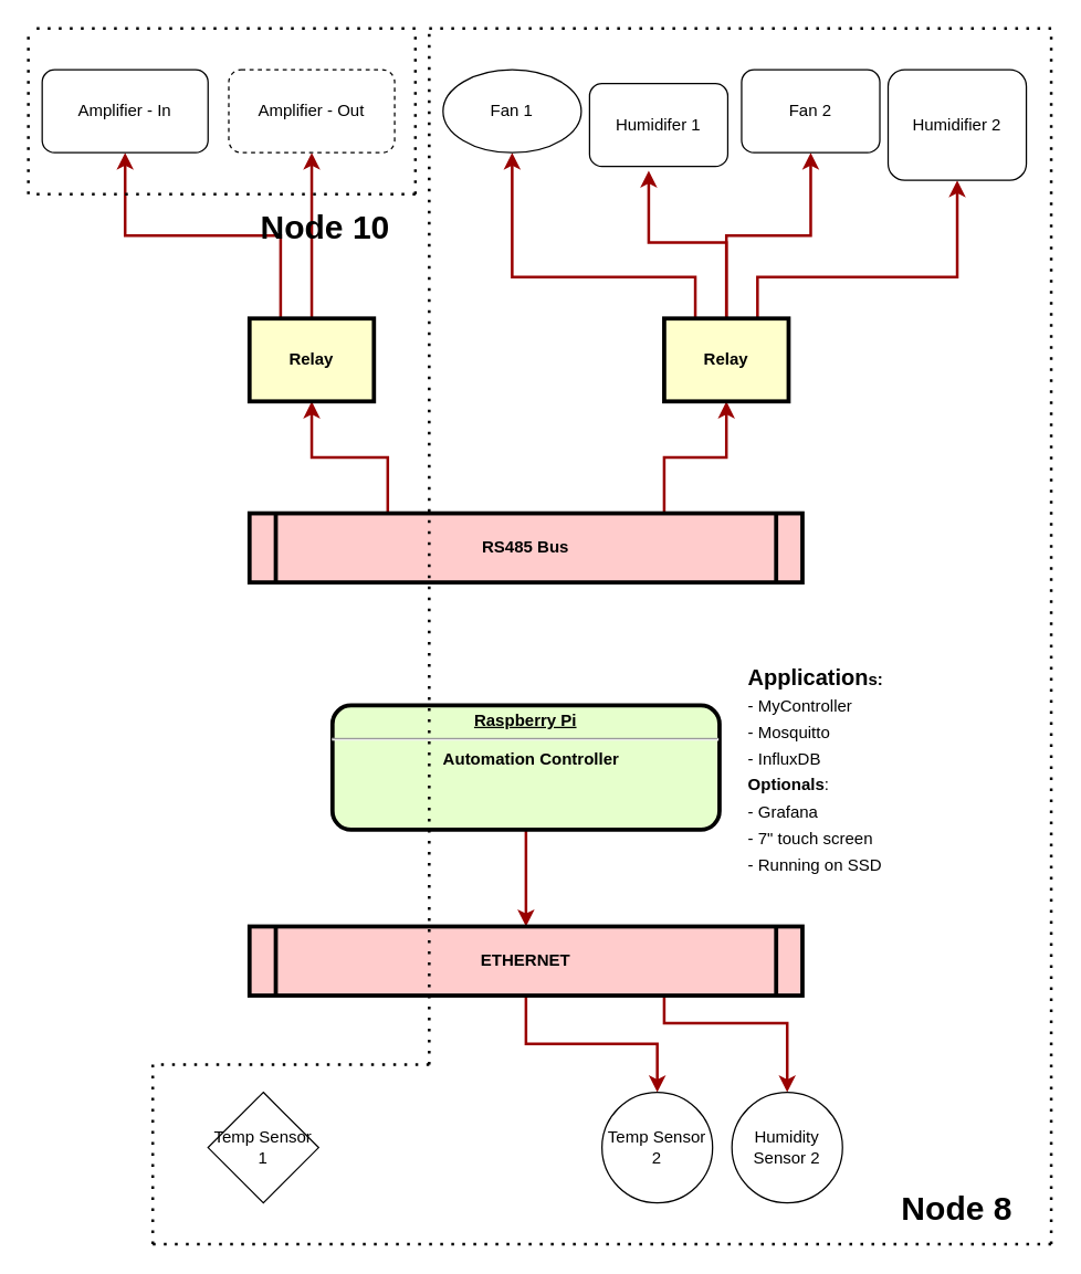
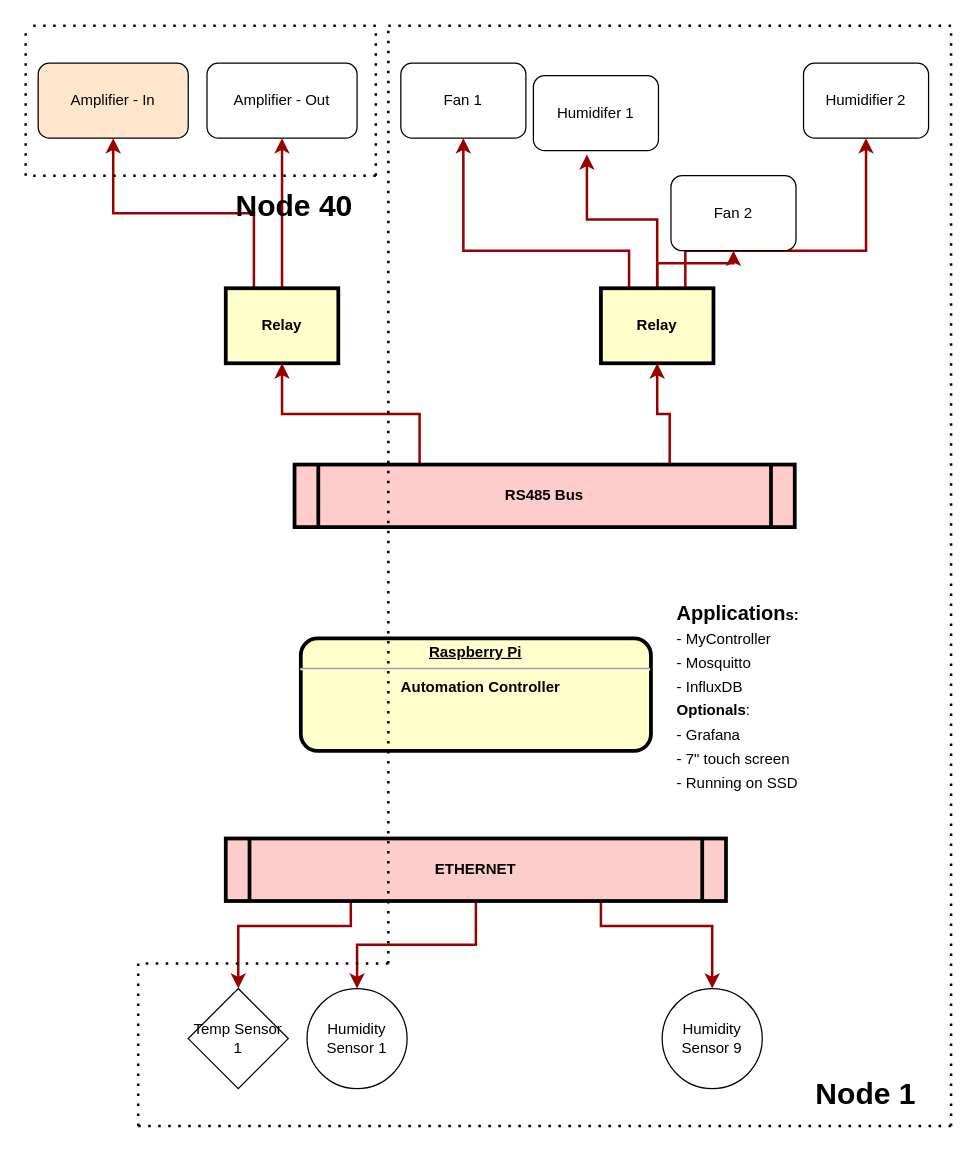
  <mxCell id="0" />
  <mxCell id="1" parent="0" />
  <mxCell id="2" style="edgeStyle=orthogonalEdgeStyle;rounded=0;orthogonalLoop=1;jettySize=auto;html=1;exitX=0.25;exitY=0;exitDx=0;exitDy=0;entryX=0.5;entryY=1;entryDx=0;entryDy=0;strokeColor=#990000;strokeWidth=2;" edge="1" parent="1" source="4" target="14"><mxGeometry relative="1" as="geometry" /></mxCell>
  <mxCell id="3" style="edgeStyle=orthogonalEdgeStyle;rounded=0;orthogonalLoop=1;jettySize=auto;html=1;exitX=0.75;exitY=0;exitDx=0;exitDy=0;entryX=0.5;entryY=1;entryDx=0;entryDy=0;strokeColor=#990000;strokeWidth=2;" edge="1" parent="1" source="4" target="19"><mxGeometry relative="1" as="geometry" /></mxCell>
- <mxCell id="4" value="RS485 Bus" style="shape=process;whiteSpace=wrap;align=center;verticalAlign=middle;size=0.048;fontStyle=1;strokeWidth=3;fillColor=#FFCCCC" parent="1" vertex="1"><mxGeometry x="180" y="371" width="400" height="50" as="geometry" /></mxCell>
- <mxCell id="5" style="edgeStyle=orthogonalEdgeStyle;rounded=0;orthogonalLoop=1;jettySize=auto;html=1;exitX=0.5;exitY=1;exitDx=0;exitDy=0;strokeColor=#990000;strokeWidth=2;" edge="1" parent="1" source="6" target="11"><mxGeometry relative="1" as="geometry" /></mxCell>
- <mxCell id="6" value="&lt;p style=&quot;margin: 0px ; margin-top: 4px ; text-align: center ; text-decoration: underline&quot;&gt;&lt;strong&gt;Raspberry Pi&lt;br&gt;&lt;/strong&gt;&lt;/p&gt;&lt;hr&gt;&lt;p style=&quot;margin: 0px ; margin-left: 8px&quot;&gt;Automation Controller&lt;/p&gt;" style="verticalAlign=middle;align=center;overflow=fill;fontSize=12;fontFamily=Helvetica;html=1;rounded=1;fontStyle=1;strokeWidth=3;fillColor=#E6FFCC" vertex="1" parent="1"><mxGeometry x="240" y="510" width="280" height="90" as="geometry" /></mxCell>
- <mxCell id="8" style="edgeStyle=orthogonalEdgeStyle;rounded=0;orthogonalLoop=1;jettySize=auto;html=1;entryX=0.5;entryY=0;entryDx=0;entryDy=0;strokeColor=#990000;strokeWidth=2;" edge="1" parent="1" source="11" target="28"><mxGeometry relative="1" as="geometry" /></mxCell>
+ <mxCell id="4" value="RS485 Bus" style="shape=process;whiteSpace=wrap;align=center;verticalAlign=middle;size=0.048;fontStyle=1;strokeWidth=3;fillColor=#FFCCCC" parent="1" vertex="1"><mxGeometry x="235" y="371" width="400" height="50" as="geometry" /></mxCell>
+ <mxCell id="6" value="&lt;p style=&quot;margin: 0px ; margin-top: 4px ; text-align: center ; text-decoration: underline&quot;&gt;&lt;strong&gt;Raspberry Pi&lt;br&gt;&lt;/strong&gt;&lt;/p&gt;&lt;hr&gt;&lt;p style=&quot;margin: 0px ; margin-left: 8px&quot;&gt;Automation Controller&lt;/p&gt;" style="verticalAlign=middle;align=center;overflow=fill;fontSize=12;fontFamily=Helvetica;html=1;rounded=1;fontStyle=1;strokeWidth=3;fillColor=#ffffcc;" vertex="1" parent="1"><mxGeometry x="240" y="510" width="280" height="90" as="geometry" /></mxCell>
+ <mxCell id="7" style="edgeStyle=orthogonalEdgeStyle;rounded=0;orthogonalLoop=1;jettySize=auto;html=1;exitX=0.5;exitY=1;exitDx=0;exitDy=0;entryX=0.5;entryY=0;entryDx=0;entryDy=0;strokeColor=#990000;strokeWidth=2;" edge="1" parent="1" source="11" target="27"><mxGeometry relative="1" as="geometry" /></mxCell>
  <mxCell id="9" style="edgeStyle=orthogonalEdgeStyle;rounded=0;orthogonalLoop=1;jettySize=auto;html=1;exitX=0.75;exitY=1;exitDx=0;exitDy=0;entryX=0.5;entryY=0;entryDx=0;entryDy=0;strokeColor=#990000;strokeWidth=2;" edge="1" parent="1" source="11" target="29"><mxGeometry relative="1" as="geometry"><Array as="points"><mxPoint x="480" y="740" /><mxPoint x="569" y="740" /></Array></mxGeometry></mxCell>
+ <mxCell id="10" style="edgeStyle=orthogonalEdgeStyle;rounded=0;orthogonalLoop=1;jettySize=auto;html=1;exitX=0.25;exitY=1;exitDx=0;exitDy=0;entryX=0.5;entryY=0;entryDx=0;entryDy=0;strokeColor=#990000;strokeWidth=2;" edge="1" parent="1" source="11" target="26"><mxGeometry relative="1" as="geometry"><Array as="points"><mxPoint x="280" y="740" /><mxPoint x="190" y="740" /></Array></mxGeometry></mxCell>
  <mxCell id="11" value="ETHERNET" style="shape=process;whiteSpace=wrap;align=center;verticalAlign=middle;size=0.048;fontStyle=1;strokeWidth=3;fillColor=#FFCCCC" vertex="1" parent="1"><mxGeometry x="180" y="670" width="400" height="50" as="geometry" /></mxCell>
  <mxCell id="12" style="edgeStyle=orthogonalEdgeStyle;rounded=0;orthogonalLoop=1;jettySize=auto;html=1;entryX=0.5;entryY=1;entryDx=0;entryDy=0;strokeColor=#990000;strokeWidth=2;" edge="1" parent="1" source="14" target="21"><mxGeometry relative="1" as="geometry" /></mxCell>
  <mxCell id="13" style="edgeStyle=orthogonalEdgeStyle;rounded=0;orthogonalLoop=1;jettySize=auto;html=1;exitX=0.25;exitY=0;exitDx=0;exitDy=0;entryX=0.5;entryY=1;entryDx=0;entryDy=0;strokeColor=#990000;strokeWidth=2;" edge="1" parent="1" source="14" target="20"><mxGeometry relative="1" as="geometry" /></mxCell>
  <mxCell id="14" value="Relay" style="whiteSpace=wrap;align=center;verticalAlign=middle;fontStyle=1;strokeWidth=3;fillColor=#FFFFCC" vertex="1" parent="1"><mxGeometry x="180" y="230" width="90" height="60" as="geometry" /></mxCell>
  <mxCell id="15" style="edgeStyle=orthogonalEdgeStyle;rounded=0;orthogonalLoop=1;jettySize=auto;html=1;exitX=0.25;exitY=0;exitDx=0;exitDy=0;entryX=0.5;entryY=1;entryDx=0;entryDy=0;strokeColor=#990000;strokeWidth=2;" edge="1" parent="1" source="19" target="22"><mxGeometry relative="1" as="geometry"><Array as="points"><mxPoint x="503" y="200" /><mxPoint x="370" y="200" /></Array></mxGeometry></mxCell>
  <mxCell id="16" style="edgeStyle=orthogonalEdgeStyle;rounded=0;orthogonalLoop=1;jettySize=auto;html=1;exitX=0.5;exitY=0;exitDx=0;exitDy=0;strokeColor=#990000;strokeWidth=2;entryX=0.428;entryY=1.05;entryDx=0;entryDy=0;entryPerimeter=0;" edge="1" parent="1" source="19" target="23"><mxGeometry relative="1" as="geometry"><mxPoint x="525" y="150" as="targetPoint" /></mxGeometry></mxCell>
  <mxCell id="17" style="edgeStyle=orthogonalEdgeStyle;rounded=0;orthogonalLoop=1;jettySize=auto;html=1;exitX=0.5;exitY=0;exitDx=0;exitDy=0;entryX=0.5;entryY=1;entryDx=0;entryDy=0;strokeColor=#990000;strokeWidth=2;" edge="1" parent="1" source="19" target="24"><mxGeometry relative="1" as="geometry" /></mxCell>
  <mxCell id="18" style="edgeStyle=orthogonalEdgeStyle;rounded=0;orthogonalLoop=1;jettySize=auto;html=1;exitX=0.75;exitY=0;exitDx=0;exitDy=0;entryX=0.5;entryY=1;entryDx=0;entryDy=0;strokeColor=#990000;strokeWidth=2;" edge="1" parent="1" source="19" target="25"><mxGeometry relative="1" as="geometry"><Array as="points"><mxPoint x="548" y="200" /><mxPoint x="692" y="200" /></Array></mxGeometry></mxCell>
  <mxCell id="19" value="Relay" style="whiteSpace=wrap;align=center;verticalAlign=middle;fontStyle=1;strokeWidth=3;fillColor=#FFFFCC" vertex="1" parent="1"><mxGeometry x="480" y="230" width="90" height="60" as="geometry" /></mxCell>
- <mxCell id="20" value="Amplifier - In" style="rounded=1;whiteSpace=wrap;html=1;" vertex="1" parent="1"><mxGeometry x="30" y="50" width="120" height="60" as="geometry" /></mxCell>
- <mxCell id="21" value="Amplifier - Out" style="rounded=1;whiteSpace=wrap;html=1;dashed=1;" vertex="1" parent="1"><mxGeometry x="165" y="50" width="120" height="60" as="geometry" /></mxCell>
- <mxCell id="22" value="Fan 1" style="ellipse;whiteSpace=wrap;html=1;" vertex="1" parent="1"><mxGeometry x="320" y="50" width="100" height="60" as="geometry" /></mxCell>
+ <mxCell id="20" value="Amplifier - In" style="rounded=1;whiteSpace=wrap;html=1;fillColor=#ffe6cc;" vertex="1" parent="1"><mxGeometry x="30" y="50" width="120" height="60" as="geometry" /></mxCell>
+ <mxCell id="21" value="Amplifier - Out" style="rounded=1;whiteSpace=wrap;html=1;" vertex="1" parent="1"><mxGeometry x="165" y="50" width="120" height="60" as="geometry" /></mxCell>
+ <mxCell id="22" value="Fan 1" style="rounded=1;whiteSpace=wrap;html=1;" vertex="1" parent="1"><mxGeometry x="320" y="50" width="100" height="60" as="geometry" /></mxCell>
  <mxCell id="23" value="Humidifer 1" style="rounded=1;whiteSpace=wrap;html=1;" vertex="1" parent="1"><mxGeometry x="426" y="60" width="100" height="60" as="geometry" /></mxCell>
- <mxCell id="24" value="Fan 2" style="rounded=1;whiteSpace=wrap;html=1;" vertex="1" parent="1"><mxGeometry x="536" y="50" width="100" height="60" as="geometry" /></mxCell>
- <mxCell id="25" value="Humidifier 2" style="rounded=1;whiteSpace=wrap;html=1;" vertex="1" parent="1"><mxGeometry x="642" y="50" width="100" height="80" as="geometry" /></mxCell>
+ <mxCell id="24" value="Fan 2" style="rounded=1;whiteSpace=wrap;html=1;" vertex="1" parent="1"><mxGeometry x="536" y="140" width="100" height="60" as="geometry" /></mxCell>
+ <mxCell id="25" value="Humidifier 2" style="rounded=1;whiteSpace=wrap;html=1;" vertex="1" parent="1"><mxGeometry x="642" y="50" width="100" height="60" as="geometry" /></mxCell>
  <mxCell id="26" value="Temp Sensor 1" style="rhombus;whiteSpace=wrap;html=1;aspect=fixed;" vertex="1" parent="1"><mxGeometry x="150" y="790" width="80" height="80" as="geometry" /></mxCell>
- <mxCell id="28" value="Temp Sensor 2" style="ellipse;whiteSpace=wrap;html=1;aspect=fixed;" vertex="1" parent="1"><mxGeometry x="435" y="790" width="80" height="80" as="geometry" /></mxCell>
- <mxCell id="29" value="Humidity Sensor 2" style="ellipse;whiteSpace=wrap;html=1;aspect=fixed;" vertex="1" parent="1"><mxGeometry x="529" y="790" width="80" height="80" as="geometry" /></mxCell>
+ <mxCell id="27" value="Humidity Sensor 1" style="ellipse;whiteSpace=wrap;html=1;aspect=fixed;" vertex="1" parent="1"><mxGeometry x="245" y="790" width="80" height="80" as="geometry" /></mxCell>
+ <mxCell id="29" value="Humidity Sensor 9" style="ellipse;whiteSpace=wrap;html=1;aspect=fixed;" vertex="1" parent="1"><mxGeometry x="529" y="790" width="80" height="80" as="geometry" /></mxCell>
  <mxCell id="30" value="" style="endArrow=none;dashed=1;html=1;dashPattern=1 3;strokeWidth=2;rounded=0;" edge="1" parent="1"><mxGeometry width="50" height="50" relative="1" as="geometry"><mxPoint x="310" y="770" as="sourcePoint" /><mxPoint x="310" y="20" as="targetPoint" /></mxGeometry></mxCell>
  <mxCell id="31" value="" style="endArrow=none;dashed=1;html=1;dashPattern=1 3;strokeWidth=2;rounded=0;" edge="1" parent="1"><mxGeometry width="50" height="50" relative="1" as="geometry"><mxPoint x="310" y="770" as="sourcePoint" /><mxPoint x="110" y="770" as="targetPoint" /></mxGeometry></mxCell>
  <mxCell id="32" value="" style="endArrow=none;dashed=1;html=1;dashPattern=1 3;strokeWidth=2;rounded=0;" edge="1" parent="1"><mxGeometry width="50" height="50" relative="1" as="geometry"><mxPoint x="110" y="900" as="sourcePoint" /><mxPoint x="110" y="770" as="targetPoint" /></mxGeometry></mxCell>
  <mxCell id="33" value="" style="endArrow=none;dashed=1;html=1;dashPattern=1 3;strokeWidth=2;rounded=0;" edge="1" parent="1"><mxGeometry width="50" height="50" relative="1" as="geometry"><mxPoint x="760" y="900" as="sourcePoint" /><mxPoint x="110" y="900" as="targetPoint" /></mxGeometry></mxCell>
  <mxCell id="34" value="" style="endArrow=none;dashed=1;html=1;dashPattern=1 3;strokeWidth=2;rounded=0;" edge="1" parent="1"><mxGeometry width="50" height="50" relative="1" as="geometry"><mxPoint x="760" y="900" as="sourcePoint" /><mxPoint x="760" y="20" as="targetPoint" /></mxGeometry></mxCell>
  <mxCell id="35" value="" style="endArrow=none;dashed=1;html=1;dashPattern=1 3;strokeWidth=2;rounded=0;" edge="1" parent="1"><mxGeometry width="50" height="50" relative="1" as="geometry"><mxPoint x="760" y="20" as="sourcePoint" /><mxPoint x="310" y="20" as="targetPoint" /></mxGeometry></mxCell>
- <mxCell id="36" value="&lt;font size=&quot;1&quot;&gt;&lt;b style=&quot;font-size: 24px&quot;&gt;Node 8&lt;/b&gt;&lt;/font&gt;" style="text;html=1;strokeColor=none;fillColor=none;align=center;verticalAlign=middle;whiteSpace=wrap;rounded=0;" vertex="1" parent="1"><mxGeometry x="627" y="860" width="130" height="30" as="geometry" /></mxCell>
+ <mxCell id="36" value="&lt;font size=&quot;1&quot;&gt;&lt;b style=&quot;font-size: 24px&quot;&gt;Node 1&lt;/b&gt;&lt;/font&gt;" style="text;html=1;strokeColor=none;fillColor=none;align=center;verticalAlign=middle;whiteSpace=wrap;rounded=0;" vertex="1" parent="1"><mxGeometry x="627" y="860" width="130" height="30" as="geometry" /></mxCell>
  <mxCell id="37" value="" style="endArrow=none;dashed=1;html=1;dashPattern=1 3;strokeWidth=2;rounded=0;fontSize=24;" edge="1" parent="1"><mxGeometry width="50" height="50" relative="1" as="geometry"><mxPoint x="300" y="140" as="sourcePoint" /><mxPoint x="300" y="20" as="targetPoint" /></mxGeometry></mxCell>
  <mxCell id="38" value="" style="endArrow=none;dashed=1;html=1;dashPattern=1 3;strokeWidth=2;rounded=0;fontSize=24;" edge="1" parent="1"><mxGeometry width="50" height="50" relative="1" as="geometry"><mxPoint x="20" y="140" as="sourcePoint" /><mxPoint x="20" y="20" as="targetPoint" /></mxGeometry></mxCell>
  <mxCell id="39" value="" style="endArrow=none;dashed=1;html=1;dashPattern=1 3;strokeWidth=2;rounded=0;fontSize=24;" edge="1" parent="1"><mxGeometry width="50" height="50" relative="1" as="geometry"><mxPoint x="300" y="140" as="sourcePoint" /><mxPoint x="20" y="140" as="targetPoint" /></mxGeometry></mxCell>
  <mxCell id="40" value="" style="endArrow=none;dashed=1;html=1;dashPattern=1 3;strokeWidth=2;rounded=0;fontSize=24;" edge="1" parent="1"><mxGeometry width="50" height="50" relative="1" as="geometry"><mxPoint x="300" y="20" as="sourcePoint" /><mxPoint x="20" y="20" as="targetPoint" /></mxGeometry></mxCell>
- <mxCell id="41" value="&lt;font size=&quot;1&quot;&gt;&lt;b style=&quot;font-size: 24px&quot;&gt;Node 10&lt;/b&gt;&lt;/font&gt;" style="text;html=1;strokeColor=none;fillColor=none;align=center;verticalAlign=middle;whiteSpace=wrap;rounded=0;" vertex="1" parent="1"><mxGeometry x="170" y="150" width="130" height="30" as="geometry" /></mxCell>
+ <mxCell id="41" value="&lt;font size=&quot;1&quot;&gt;&lt;b style=&quot;font-size: 24px&quot;&gt;Node 40&lt;/b&gt;&lt;/font&gt;" style="text;html=1;strokeColor=none;fillColor=none;align=center;verticalAlign=middle;whiteSpace=wrap;rounded=0;" vertex="1" parent="1"><mxGeometry x="170" y="150" width="130" height="30" as="geometry" /></mxCell>
  <mxCell id="42" value="&lt;h1 style=&quot;font-size: 16px&quot;&gt;&lt;span style=&quot;font-size: 16px&quot;&gt;Application&lt;/span&gt;&lt;font style=&quot;font-size: 12px&quot;&gt;s:&lt;br&gt;&lt;span style=&quot;font-weight: normal&quot;&gt;- MyController&lt;/span&gt;&lt;br&gt;&lt;span style=&quot;font-weight: normal&quot;&gt;- Mosquitto&lt;/span&gt;&lt;br&gt;&lt;span style=&quot;font-weight: normal&quot;&gt;- InfluxDB&lt;/span&gt;&lt;br&gt;Optionals&lt;span style=&quot;font-weight: normal&quot;&gt;:&lt;br&gt;- Grafana&lt;br&gt;- 7&quot; touch screen&lt;br&gt;- Running on SSD&lt;/span&gt;&lt;/font&gt;&lt;/h1&gt;" style="text;html=1;strokeColor=none;fillColor=none;spacing=5;spacingTop=-20;whiteSpace=wrap;overflow=hidden;rounded=0;fontSize=24;" vertex="1" parent="1"><mxGeometry x="536" y="480" width="198" height="170" as="geometry" /></mxCell>
